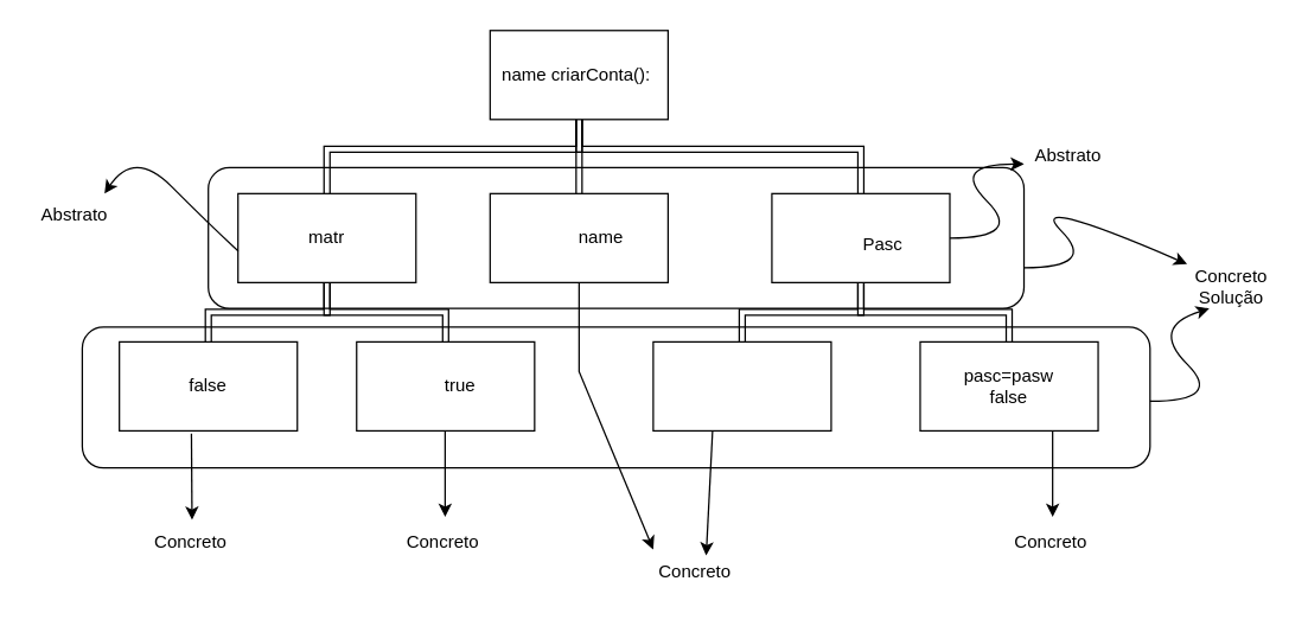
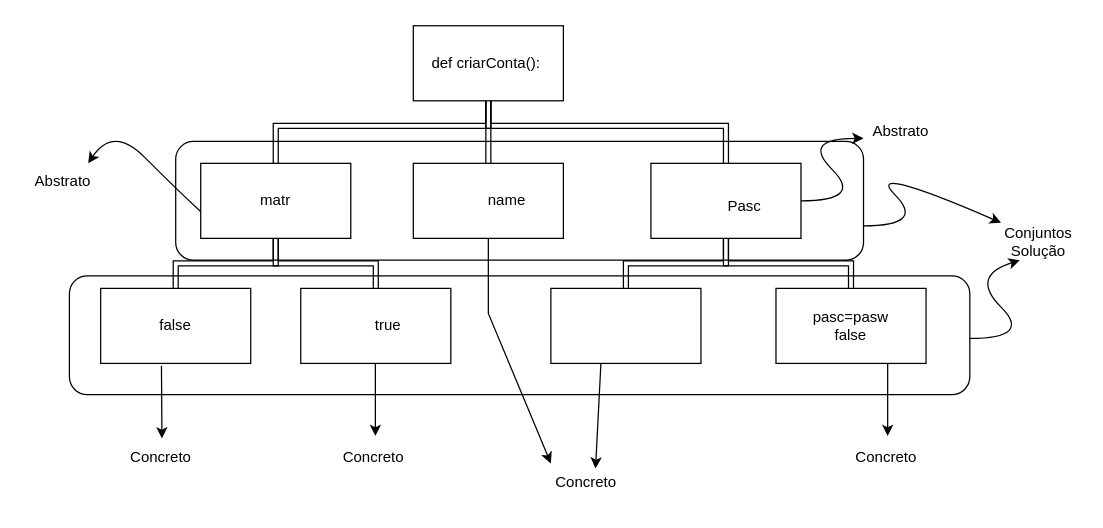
  <mxCell id="0" />
  <mxCell id="1" parent="0" />
  <mxCell id="2" value="" style="rounded=1;whiteSpace=wrap;html=1;strokeColor=light-dark(#000000,#CC0000);" vertex="1" parent="1"><mxGeometry x="55" y="220" width="720" height="95" as="geometry" /></mxCell>
  <mxCell id="3" value="" style="rounded=1;whiteSpace=wrap;html=1;strokeColor=light-dark(#000000,#CC0000);" vertex="1" parent="1"><mxGeometry x="140" y="112.5" width="550" height="95" as="geometry" /></mxCell>
  <mxCell id="4" style="edgeStyle=orthogonalEdgeStyle;rounded=0;orthogonalLoop=1;jettySize=auto;html=1;shape=link;" edge="1" parent="1" source="7" target="11"><mxGeometry relative="1" as="geometry"><Array as="points"><mxPoint x="390" y="100" /><mxPoint x="220" y="100" /></Array></mxGeometry></mxCell>
  <mxCell id="5" style="edgeStyle=orthogonalEdgeStyle;rounded=0;orthogonalLoop=1;jettySize=auto;html=1;entryX=0.5;entryY=0;entryDx=0;entryDy=0;shape=link;" edge="1" parent="1" source="7" target="14"><mxGeometry relative="1" as="geometry"><Array as="points"><mxPoint x="390" y="100" /><mxPoint x="580" y="100" /></Array></mxGeometry></mxCell>
  <mxCell id="6" style="edgeStyle=orthogonalEdgeStyle;rounded=0;orthogonalLoop=1;jettySize=auto;html=1;shape=link;" edge="1" parent="1" source="7" target="15"><mxGeometry relative="1" as="geometry" /></mxCell>
  <mxCell id="7" value="" style="rounded=0;whiteSpace=wrap;html=1;" vertex="1" parent="1"><mxGeometry x="330" y="20" width="120" height="60" as="geometry" /></mxCell>
- <mxCell id="8" value="name criarConta():&amp;nbsp;" style="text;html=1;align=center;verticalAlign=middle;whiteSpace=wrap;rounded=0;" vertex="1" parent="1"><mxGeometry x="320" y="35" width="140" height="30" as="geometry" /></mxCell>
+ <mxCell id="8" value="def criarConta():&amp;nbsp;" style="text;html=1;align=center;verticalAlign=middle;whiteSpace=wrap;rounded=0;" vertex="1" parent="1"><mxGeometry x="320" y="35" width="140" height="30" as="geometry" /></mxCell>
  <mxCell id="9" style="edgeStyle=orthogonalEdgeStyle;rounded=0;orthogonalLoop=1;jettySize=auto;html=1;entryX=0.5;entryY=0;entryDx=0;entryDy=0;shape=link;" edge="1" parent="1" source="11" target="16"><mxGeometry relative="1" as="geometry" /></mxCell>
  <mxCell id="10" style="edgeStyle=orthogonalEdgeStyle;rounded=0;orthogonalLoop=1;jettySize=auto;html=1;entryX=0.5;entryY=0;entryDx=0;entryDy=0;shape=link;" edge="1" parent="1" source="11" target="17"><mxGeometry relative="1" as="geometry" /></mxCell>
  <mxCell id="11" value="" style="rounded=0;whiteSpace=wrap;html=1;" vertex="1" parent="1"><mxGeometry x="160" y="130" width="120" height="60" as="geometry" /></mxCell>
  <mxCell id="12" style="edgeStyle=orthogonalEdgeStyle;rounded=0;orthogonalLoop=1;jettySize=auto;html=1;shape=link;" edge="1" parent="1" source="14" target="18"><mxGeometry relative="1" as="geometry" /></mxCell>
  <mxCell id="13" style="edgeStyle=orthogonalEdgeStyle;rounded=0;orthogonalLoop=1;jettySize=auto;html=1;entryX=0.5;entryY=0;entryDx=0;entryDy=0;shape=link;" edge="1" parent="1" source="14" target="19"><mxGeometry relative="1" as="geometry" /></mxCell>
  <mxCell id="14" value="" style="rounded=0;whiteSpace=wrap;html=1;" vertex="1" parent="1"><mxGeometry x="520" y="130" width="120" height="60" as="geometry" /></mxCell>
  <mxCell id="15" value="" style="rounded=0;whiteSpace=wrap;html=1;" vertex="1" parent="1"><mxGeometry x="330" y="130" width="120" height="60" as="geometry" /></mxCell>
  <mxCell id="16" value="" style="rounded=0;whiteSpace=wrap;html=1;" vertex="1" parent="1"><mxGeometry x="80" y="230" width="120" height="60" as="geometry" /></mxCell>
  <mxCell id="17" value="" style="rounded=0;whiteSpace=wrap;html=1;" vertex="1" parent="1"><mxGeometry x="240" y="230" width="120" height="60" as="geometry" /></mxCell>
  <mxCell id="18" value="" style="rounded=0;whiteSpace=wrap;html=1;" vertex="1" parent="1"><mxGeometry x="440" y="230" width="120" height="60" as="geometry" /></mxCell>
  <mxCell id="19" value="" style="rounded=0;whiteSpace=wrap;html=1;" vertex="1" parent="1"><mxGeometry x="620" y="230" width="120" height="60" as="geometry" /></mxCell>
  <mxCell id="20" value="name" style="text;html=1;align=center;verticalAlign=middle;whiteSpace=wrap;rounded=0;" vertex="1" parent="1"><mxGeometry x="375" y="145" width="60" height="30" as="geometry" /></mxCell>
  <mxCell id="21" value="false" style="text;html=1;align=center;verticalAlign=middle;whiteSpace=wrap;rounded=0;" vertex="1" parent="1"><mxGeometry x="110" y="245" width="60" height="30" as="geometry" /></mxCell>
  <mxCell id="22" value="true" style="text;html=1;align=center;verticalAlign=middle;whiteSpace=wrap;rounded=0;" vertex="1" parent="1"><mxGeometry x="280" y="245" width="60" height="30" as="geometry" /></mxCell>
  <mxCell id="23" value="&lt;span style=&quot;color: rgba(0, 0, 0, 0); font-family: monospace; font-size: 0px; text-align: start; text-wrap-mode: nowrap;&quot;&gt;%3CmxGraphModel%3E%3Croot%3E%3CmxCell%20id%3D%220%22%2F%3E%3CmxCell%20id%3D%221%22%20parent%3D%220%22%2F%3E%3CmxCell%20id%3D%222%22%20value%3D%22pasc%3Dpasw%26lt%3Bbr%26gt%3Btrue%22%20style%3D%22text%3Bhtml%3D1%3Balign%3Dcenter%3BverticalAlign%3Dmiddle%3BwhiteSpace%3Dwrap%3Brounded%3D0%3B%22%20vertex%3D%221%22%20parent%3D%221%22%3E%3CmxGeometry%20x%3D%22460%22%20y%3D%22275%22%20width%3D%2260%22%20height%3D%2230%22%20as%3D%22geometry%22%2F%3E%3C%2FmxCell%3E%3C%2Froot%3E%3C%2FmxGraphModel%3E&lt;/span&gt;" style="text;html=1;align=center;verticalAlign=middle;whiteSpace=wrap;rounded=0;" vertex="1" parent="1"><mxGeometry x="650" y="245" width="60" height="30" as="geometry" /></mxCell>
  <mxCell id="24" value="matr" style="text;html=1;align=center;verticalAlign=middle;whiteSpace=wrap;rounded=0;" vertex="1" parent="1"><mxGeometry x="190" y="145" width="60" height="30" as="geometry" /></mxCell>
  <mxCell id="25" value="Pasc" style="text;html=1;align=center;verticalAlign=middle;whiteSpace=wrap;rounded=0;" vertex="1" parent="1"><mxGeometry x="565" y="150" width="60" height="30" as="geometry" /></mxCell>
  <mxCell id="26" value="pasc=pasw&lt;br&gt;false" style="text;html=1;align=center;verticalAlign=middle;whiteSpace=wrap;rounded=0;" vertex="1" parent="1"><mxGeometry x="650" y="245" width="60" height="30" as="geometry" /></mxCell>
  <mxCell id="27" value="" style="curved=1;endArrow=classic;html=1;rounded=0;" edge="1" parent="1"><mxGeometry width="50" height="50" relative="1" as="geometry"><mxPoint x="640" y="160" as="sourcePoint" /><mxPoint x="690" y="110" as="targetPoint" /><Array as="points"><mxPoint x="690" y="160" /><mxPoint x="640" y="110" /></Array></mxGeometry></mxCell>
  <mxCell id="28" value="" style="endArrow=classic;html=1;rounded=0;exitX=0.5;exitY=1;exitDx=0;exitDy=0;entryX=0;entryY=0;entryDx=0;entryDy=0;" edge="1" parent="1" source="15" target="30"><mxGeometry width="50" height="50" relative="1" as="geometry"><mxPoint x="390" y="170" as="sourcePoint" /><mxPoint x="430" y="330" as="targetPoint" /><Array as="points"><mxPoint x="390" y="250" /></Array></mxGeometry></mxCell>
  <mxCell id="29" value="" style="curved=1;endArrow=classic;html=1;rounded=0;exitX=0.001;exitY=0.646;exitDx=0;exitDy=0;exitPerimeter=0;" edge="1" parent="1" source="11"><mxGeometry width="50" height="50" relative="1" as="geometry"><mxPoint x="90" y="150" as="sourcePoint" /><mxPoint x="70" y="130" as="targetPoint" /><Array as="points"><mxPoint x="140" y="150" /><mxPoint x="90" y="100" /></Array></mxGeometry></mxCell>
  <mxCell id="30" value="Concreto&amp;nbsp;" style="text;html=1;align=center;verticalAlign=middle;whiteSpace=wrap;rounded=0;" vertex="1" parent="1"><mxGeometry x="440" y="370" width="60" height="30" as="geometry" /></mxCell>
  <mxCell id="31" value="Abstrato" style="text;html=1;align=center;verticalAlign=middle;whiteSpace=wrap;rounded=0;" vertex="1" parent="1"><mxGeometry x="690" y="90" width="60" height="30" as="geometry" /></mxCell>
  <mxCell id="32" value="Abstrato" style="text;html=1;align=center;verticalAlign=middle;whiteSpace=wrap;rounded=0;" vertex="1" parent="1"><mxGeometry x="20" y="130" width="60" height="30" as="geometry" /></mxCell>
  <mxCell id="33" value="" style="endArrow=classic;html=1;rounded=0;exitX=0.405;exitY=1.032;exitDx=0;exitDy=0;exitPerimeter=0;" edge="1" parent="1" source="16"><mxGeometry width="50" height="50" relative="1" as="geometry"><mxPoint x="150" y="380" as="sourcePoint" /><mxPoint x="129" y="350" as="targetPoint" /></mxGeometry></mxCell>
  <mxCell id="34" value="" style="endArrow=classic;html=1;rounded=0;exitX=0.405;exitY=1.032;exitDx=0;exitDy=0;exitPerimeter=0;" edge="1" parent="1"><mxGeometry width="50" height="50" relative="1" as="geometry"><mxPoint x="299.66" y="290" as="sourcePoint" /><mxPoint x="299.66" y="348" as="targetPoint" /></mxGeometry></mxCell>
  <mxCell id="35" value="" style="endArrow=classic;html=1;rounded=0;exitX=0.405;exitY=1.032;exitDx=0;exitDy=0;exitPerimeter=0;" edge="1" parent="1"><mxGeometry width="50" height="50" relative="1" as="geometry"><mxPoint x="709.31" y="290" as="sourcePoint" /><mxPoint x="709.31" y="348" as="targetPoint" /></mxGeometry></mxCell>
  <mxCell id="36" value="" style="endArrow=classic;html=1;rounded=0;exitX=0.405;exitY=1.032;exitDx=0;exitDy=0;exitPerimeter=0;entryX=0.595;entryY=0.137;entryDx=0;entryDy=0;entryPerimeter=0;" edge="1" parent="1" target="30"><mxGeometry width="50" height="50" relative="1" as="geometry"><mxPoint x="480" y="290" as="sourcePoint" /><mxPoint x="480" y="348" as="targetPoint" /></mxGeometry></mxCell>
  <mxCell id="37" value="Concreto&amp;nbsp;" style="text;html=1;align=center;verticalAlign=middle;whiteSpace=wrap;rounded=0;" vertex="1" parent="1"><mxGeometry x="680" y="350" width="60" height="30" as="geometry" /></mxCell>
  <mxCell id="38" value="Concreto&amp;nbsp;" style="text;html=1;align=center;verticalAlign=middle;whiteSpace=wrap;rounded=0;" vertex="1" parent="1"><mxGeometry x="270" y="350" width="60" height="30" as="geometry" /></mxCell>
  <mxCell id="39" value="Concreto&amp;nbsp;" style="text;html=1;align=center;verticalAlign=middle;whiteSpace=wrap;rounded=0;" vertex="1" parent="1"><mxGeometry x="100" y="350" width="60" height="30" as="geometry" /></mxCell>
- <mxCell id="40" value="Concreto Solução" style="text;html=1;align=center;verticalAlign=middle;whiteSpace=wrap;rounded=0;" vertex="1" parent="1"><mxGeometry x="800" y="177.5" width="60" height="30" as="geometry" /></mxCell>
+ <mxCell id="40" value="Conjuntos Solução" style="text;html=1;align=center;verticalAlign=middle;whiteSpace=wrap;rounded=0;" vertex="1" parent="1"><mxGeometry x="800" y="177.5" width="60" height="30" as="geometry" /></mxCell>
  <mxCell id="41" value="" style="curved=1;endArrow=classic;html=1;rounded=0;entryX=0;entryY=0;entryDx=0;entryDy=0;" edge="1" parent="1" target="40"><mxGeometry width="50" height="50" relative="1" as="geometry"><mxPoint x="690" y="180" as="sourcePoint" /><mxPoint x="740" y="130" as="targetPoint" /><Array as="points"><mxPoint x="740" y="180" /><mxPoint x="690" y="130" /></Array></mxGeometry></mxCell>
  <mxCell id="42" value="" style="curved=1;endArrow=classic;html=1;rounded=0;entryX=0.25;entryY=1;entryDx=0;entryDy=0;" edge="1" parent="1" target="40"><mxGeometry width="50" height="50" relative="1" as="geometry"><mxPoint x="775" y="270" as="sourcePoint" /><mxPoint x="825" y="220" as="targetPoint" /><Array as="points"><mxPoint x="825" y="270" /><mxPoint x="775" y="220" /></Array></mxGeometry></mxCell>
